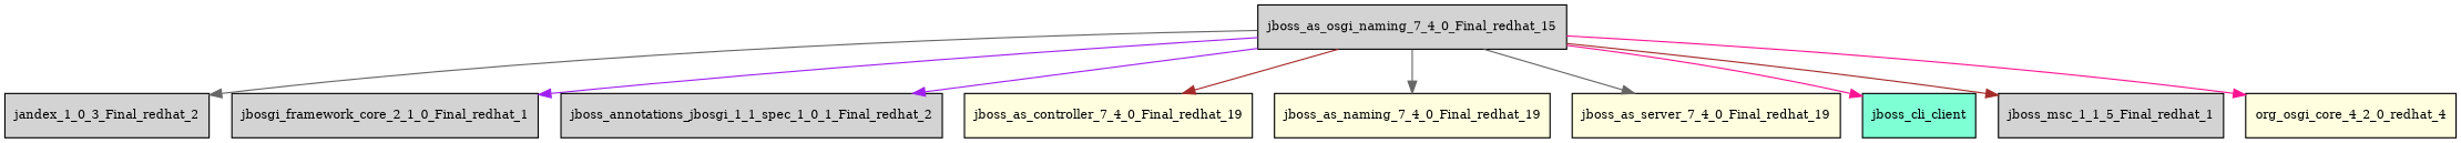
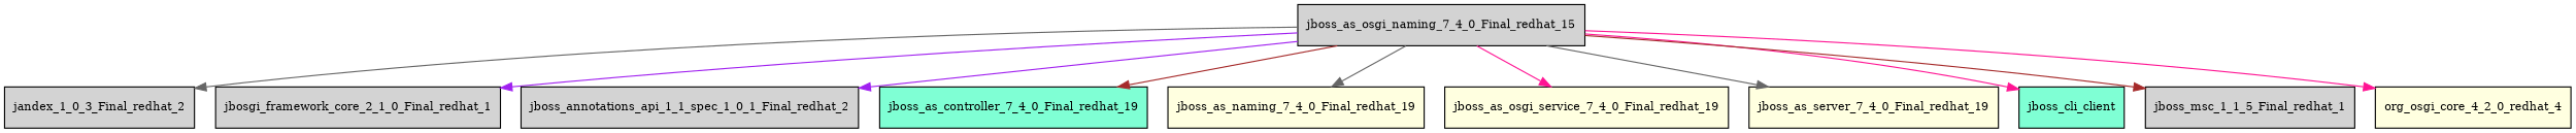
  digraph {
    node [fillcolor=lightgrey fontsize=10.0 shape=box style=filled]
    edge [color=gray40]
    n1 [label=jboss_as_osgi_naming_7_4_0_Final_redhat_15]
    jandex_1_0_3_Final_redhat_2
    jbosgi_framework_core_2_1_0_Final_redhat_1
-   jboss_annotations_api_1_1_spec_1_0_1_Final_redhat_2 [label=jboss_annotations_jbosgi_1_1_spec_1_0_1_Final_redhat_2]
-   jboss_as_controller_7_4_0_Final_redhat_19 [fillcolor=lightyellow]
+   jboss_annotations_api_1_1_spec_1_0_1_Final_redhat_2
+   jboss_as_controller_7_4_0_Final_redhat_19 [fillcolor=aquamarine]
    jboss_as_naming_7_4_0_Final_redhat_19 [fillcolor=lightyellow]
+   jboss_as_osgi_service_7_4_0_Final_redhat_19 [fillcolor=lightyellow]
    jboss_as_server_7_4_0_Final_redhat_19 [fillcolor=lightyellow]
    jboss_cli_client [fillcolor=aquamarine]
    jboss_msc_1_1_5_Final_redhat_1
    org_osgi_core_4_2_0_redhat_4 [fillcolor=lightyellow]
    n1 -> jandex_1_0_3_Final_redhat_2
    n1 -> jbosgi_framework_core_2_1_0_Final_redhat_1 [color=purple]
    n1 -> jboss_annotations_api_1_1_spec_1_0_1_Final_redhat_2 [color=purple]
    n1 -> jboss_as_controller_7_4_0_Final_redhat_19 [color=brown]
    n1 -> jboss_as_naming_7_4_0_Final_redhat_19
+   n1 -> jboss_as_osgi_service_7_4_0_Final_redhat_19 [color=deeppink]
    n1 -> jboss_as_server_7_4_0_Final_redhat_19
    n1 -> jboss_cli_client [color=deeppink]
    n1 -> jboss_msc_1_1_5_Final_redhat_1 [color=brown]
    n1 -> org_osgi_core_4_2_0_redhat_4 [color=deeppink]
  }
